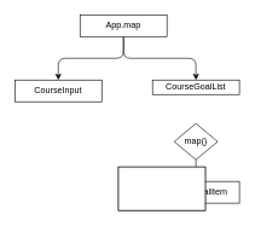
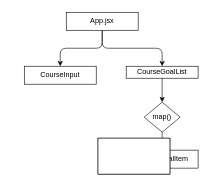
  <mxCell id="0" />
  <mxCell id="1" parent="0" />
  <mxCell id="2" value="" style="edgeStyle=orthogonalEdgeStyle;orthogonalLoop=1;jettySize=auto;html=1;" parent="1" source="4" target="5" edge="1"><mxGeometry relative="1" as="geometry" /></mxCell>
  <mxCell id="3" value="" style="edgeStyle=orthogonalEdgeStyle;orthogonalLoop=1;jettySize=auto;html=1;" parent="1" source="4" target="7" edge="1"><mxGeometry relative="1" as="geometry" /></mxCell>
- <mxCell id="4" value="App.map" style="whiteSpace=wrap;html=1;" parent="1" vertex="1"><mxGeometry x="110" y="20" width="120" height="30" as="geometry" /></mxCell>
- <mxCell id="5" value="CourseInput" style="whiteSpace=wrap;html=1;" parent="1" vertex="1"><mxGeometry x="20" y="110" width="120" height="30" as="geometry" /></mxCell>
+ <mxCell id="4" value="App.jsx" style="whiteSpace=wrap;html=1;" parent="1" vertex="1"><mxGeometry x="110" y="20" width="120" height="30" as="geometry" /></mxCell>
+ <mxCell id="5" value="CourseInput" style="whiteSpace=wrap;html=1;" parent="1" vertex="1"><mxGeometry x="40" y="110" width="120" height="30" as="geometry" /></mxCell>
+ <mxCell id="6" value="" style="edgeStyle=none;html=1;entryX=0.5;entryY=0;entryDx=0;entryDy=0;" parent="1" source="7" target="10" edge="1"><mxGeometry relative="1" as="geometry"><mxPoint x="330" y="160" as="targetPoint" /></mxGeometry></mxCell>
  <mxCell id="7" value="CourseGoalList" style="whiteSpace=wrap;html=1;" parent="1" vertex="1"><mxGeometry x="210" y="110" width="120" height="20" as="geometry" /></mxCell>
  <mxCell id="8" value="CourseGoalItem" style="whiteSpace=wrap;html=1;" parent="1" vertex="1"><mxGeometry x="210" y="250" width="120" height="30" as="geometry" /></mxCell>
  <mxCell id="9" style="edgeStyle=none;html=1;exitX=0.5;exitY=1;exitDx=0;exitDy=0;entryX=0.5;entryY=0;entryDx=0;entryDy=0;" parent="1" source="10" target="8" edge="1"><mxGeometry relative="1" as="geometry" /></mxCell>
  <mxCell id="10" value="map()" style="rhombus;whiteSpace=wrap;html=1;" parent="1" vertex="1"><mxGeometry x="240" y="170" width="60" height="50" as="geometry" /></mxCell>
  <mxCell id="11" value="" style="whiteSpace=wrap;html=1;" parent="1" vertex="1"><mxGeometry x="163" y="230" width="120" height="60" as="geometry" /></mxCell>
  <mxCell id="12" value="" style="whiteSpace=wrap;html=1;" vertex="1" parent="1"><mxGeometry x="163" y="230" width="120" height="60" as="geometry" /></mxCell>
